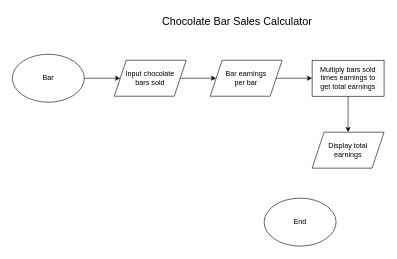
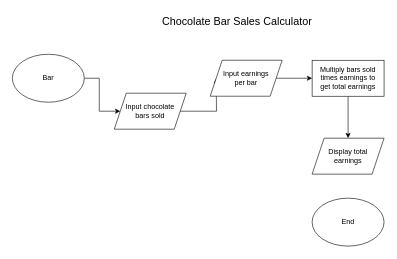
  <mxCell id="0" />
  <mxCell id="1" parent="0" />
  <mxCell id="2" style="edgeStyle=orthogonalEdgeStyle;rounded=0;orthogonalLoop=1;jettySize=auto;html=1;entryX=0;entryY=0.5;entryDx=0;entryDy=0;" edge="1" parent="1" source="3" target="5"><mxGeometry relative="1" as="geometry" /></mxCell>
  <mxCell id="3" value="Bar" style="ellipse;whiteSpace=wrap;html=1;" vertex="1" parent="1"><mxGeometry x="20" y="90" width="120" height="80" as="geometry" /></mxCell>
  <mxCell id="4" style="edgeStyle=orthogonalEdgeStyle;rounded=0;orthogonalLoop=1;jettySize=auto;html=1;entryX=0;entryY=0.5;entryDx=0;entryDy=0;fontSize=18;" edge="1" parent="1" source="5"><mxGeometry relative="1" as="geometry"><mxPoint x="360" y="130" as="targetPoint" /></mxGeometry></mxCell>
- <mxCell id="5" value="&lt;div&gt;Input chocolate&lt;/div&gt;&lt;div&gt;bars sold&lt;br&gt;&lt;/div&gt;" style="shape=parallelogram;perimeter=parallelogramPerimeter;whiteSpace=wrap;html=1;fixedSize=1;" vertex="1" parent="1"><mxGeometry x="190" y="100" width="120" height="60" as="geometry" /></mxCell>
+ <mxCell id="5" value="&lt;div&gt;Input chocolate&lt;/div&gt;&lt;div&gt;bars sold&lt;br&gt;&lt;/div&gt;" style="shape=parallelogram;perimeter=parallelogramPerimeter;whiteSpace=wrap;html=1;fixedSize=1;" vertex="1" parent="1"><mxGeometry x="190" y="155" width="120" height="60" as="geometry" /></mxCell>
  <mxCell id="6" value="&lt;font style=&quot;font-size: 18px&quot;&gt;Chocolate Bar Sales Calculator&lt;/font&gt;" style="text;html=1;strokeColor=none;fillColor=none;align=center;verticalAlign=middle;whiteSpace=wrap;rounded=0;" vertex="1" parent="1"><mxGeometry x="235" y="20" width="320" height="30" as="geometry" /></mxCell>
  <mxCell id="7" style="edgeStyle=orthogonalEdgeStyle;rounded=0;orthogonalLoop=1;jettySize=auto;html=1;entryX=0;entryY=0.5;entryDx=0;entryDy=0;fontSize=18;" edge="1" parent="1" source="8"><mxGeometry relative="1" as="geometry"><mxPoint x="520" y="130" as="targetPoint" /></mxGeometry></mxCell>
- <mxCell id="8" value="&lt;div&gt;Bar earnings&lt;/div&gt;&lt;div&gt;per bar&lt;br&gt;&lt;/div&gt;" style="shape=parallelogram;perimeter=parallelogramPerimeter;whiteSpace=wrap;html=1;fixedSize=1;" vertex="1" parent="1"><mxGeometry x="350" y="100" width="120" height="60" as="geometry" /></mxCell>
+ <mxCell id="8" value="&lt;div&gt;Input earnings&lt;/div&gt;&lt;div&gt;per bar&lt;br&gt;&lt;/div&gt;" style="shape=parallelogram;perimeter=parallelogramPerimeter;whiteSpace=wrap;html=1;fixedSize=1;" vertex="1" parent="1"><mxGeometry x="350" y="100" width="120" height="60" as="geometry" /></mxCell>
  <mxCell id="9" style="edgeStyle=orthogonalEdgeStyle;rounded=0;orthogonalLoop=1;jettySize=auto;html=1;entryX=0.5;entryY=0;entryDx=0;entryDy=0;fontSize=12;" edge="1" parent="1" source="10" target="11"><mxGeometry relative="1" as="geometry" /></mxCell>
  <mxCell id="10" value="&lt;div&gt;Multiply bars sold&lt;/div&gt;&lt;div&gt;times earnings to&lt;/div&gt;&lt;div&gt;get total earnings&lt;br&gt;&lt;/div&gt;" style="rounded=0;whiteSpace=wrap;html=1;fontSize=12;" vertex="1" parent="1"><mxGeometry x="520" y="100" width="120" height="60" as="geometry" /></mxCell>
- <mxCell id="11" value="&lt;div&gt;Display total&lt;/div&gt;&lt;div&gt;earnings&lt;br&gt;&lt;/div&gt;" style="shape=parallelogram;perimeter=parallelogramPerimeter;whiteSpace=wrap;html=1;fixedSize=1;fontSize=12;" vertex="1" parent="1"><mxGeometry x="520" y="220" width="120" height="60" as="geometry" /></mxCell>
- <mxCell id="12" value="End" style="ellipse;whiteSpace=wrap;html=1;fontSize=12;" vertex="1" parent="1"><mxGeometry x="440" y="330" width="120" height="80" as="geometry" /></mxCell>
+ <mxCell id="11" value="&lt;div&gt;Display total&lt;/div&gt;&lt;div&gt;earnings&lt;br&gt;&lt;/div&gt;" style="shape=parallelogram;perimeter=parallelogramPerimeter;whiteSpace=wrap;html=1;fixedSize=1;fontSize=12;" vertex="1" parent="1"><mxGeometry x="520" y="230" width="120" height="60" as="geometry" /></mxCell>
+ <mxCell id="12" value="End" style="ellipse;whiteSpace=wrap;html=1;fontSize=12;" vertex="1" parent="1"><mxGeometry x="520" y="330" width="120" height="80" as="geometry" /></mxCell>
